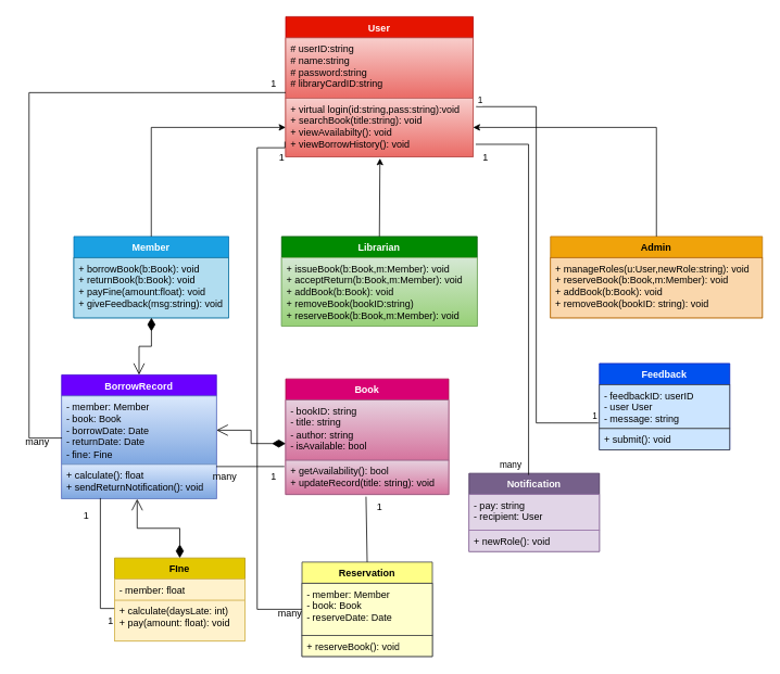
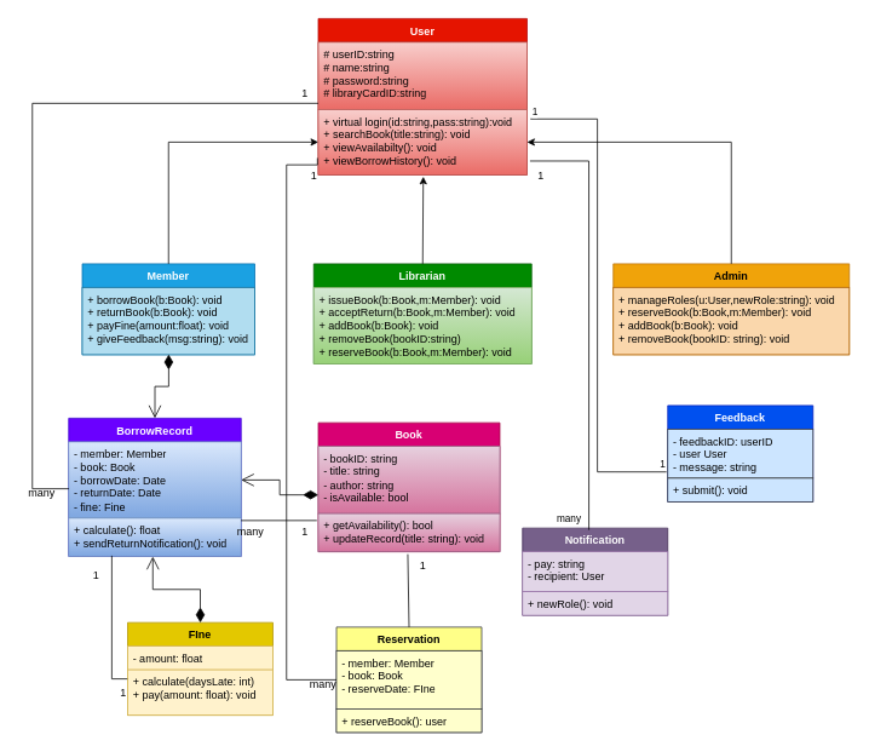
  <mxCell id="0" />
  <mxCell id="1" parent="0" />
  <mxCell id="2" value="User" style="swimlane;fontStyle=1;align=center;verticalAlign=top;childLayout=stackLayout;horizontal=1;startSize=26;horizontalStack=0;resizeParent=1;resizeParentMax=0;resizeLast=0;collapsible=1;marginBottom=0;whiteSpace=wrap;html=1;fillColor=#e51400;fontColor=#ffffff;strokeColor=#B20000;" parent="1" vertex="1"><mxGeometry x="350" y="20" width="230" height="172" as="geometry" /></mxCell>
  <mxCell id="3" value="# userID:string&lt;div&gt;# name:string&lt;/div&gt;&lt;div&gt;# password:string&lt;/div&gt;&lt;div&gt;# libraryCardID:string&lt;/div&gt;" style="text;strokeColor=#b85450;fillColor=#f8cecc;align=left;verticalAlign=top;spacingLeft=4;spacingRight=4;overflow=hidden;rotatable=0;points=[[0,0.5],[1,0.5]];portConstraint=eastwest;whiteSpace=wrap;html=1;gradientColor=#ea6b66;" parent="2" vertex="1"><mxGeometry y="26" width="230" height="74" as="geometry" /></mxCell>
  <mxCell id="4" value="+ virtual login(id:string,pass:string):void&lt;div&gt;+ searchBook(title:string): void&lt;/div&gt;&lt;div&gt;+ viewAvailabilty(): void&lt;/div&gt;&lt;div&gt;+ viewBorrowHistory(): void&lt;/div&gt;" style="text;strokeColor=#b85450;fillColor=#f8cecc;align=left;verticalAlign=top;spacingLeft=4;spacingRight=4;overflow=hidden;rotatable=0;points=[[0,0.5],[1,0.5]];portConstraint=eastwest;whiteSpace=wrap;html=1;gradientColor=#ea6b66;" parent="2" vertex="1"><mxGeometry y="100" width="230" height="72" as="geometry" /></mxCell>
  <mxCell id="5" value="BorrowRecord" style="swimlane;fontStyle=1;align=center;verticalAlign=top;childLayout=stackLayout;horizontal=1;startSize=26;horizontalStack=0;resizeParent=1;resizeParentMax=0;resizeLast=0;collapsible=1;marginBottom=0;whiteSpace=wrap;html=1;fillColor=#6a00ff;fontColor=#ffffff;strokeColor=#3700CC;" parent="1" vertex="1"><mxGeometry x="75" y="460" width="190" height="152" as="geometry" /></mxCell>
  <mxCell id="6" value="- member: Member&lt;div&gt;- book: Book&lt;/div&gt;&lt;div&gt;- borrowDate: Date&lt;/div&gt;&lt;div&gt;- returnDate: Date&lt;/div&gt;&lt;div&gt;- fine: Fine&lt;/div&gt;" style="text;strokeColor=#6c8ebf;fillColor=#dae8fc;align=left;verticalAlign=top;spacingLeft=4;spacingRight=4;overflow=hidden;rotatable=0;points=[[0,0.5],[1,0.5]];portConstraint=eastwest;whiteSpace=wrap;html=1;gradientColor=#7ea6e0;" parent="5" vertex="1"><mxGeometry y="26" width="190" height="84" as="geometry" /></mxCell>
  <mxCell id="7" value="+ calculate(): float&lt;div&gt;+ sendReturnNotification(): void&lt;/div&gt;" style="text;strokeColor=#6c8ebf;fillColor=#dae8fc;align=left;verticalAlign=top;spacingLeft=4;spacingRight=4;overflow=hidden;rotatable=0;points=[[0,0.5],[1,0.5]];portConstraint=eastwest;whiteSpace=wrap;html=1;gradientColor=#7ea6e0;" parent="5" vertex="1"><mxGeometry y="110" width="190" height="42" as="geometry" /></mxCell>
  <mxCell id="8" value="Librarian" style="swimlane;fontStyle=1;align=center;verticalAlign=top;childLayout=stackLayout;horizontal=1;startSize=26;horizontalStack=0;resizeParent=1;resizeParentMax=0;resizeLast=0;collapsible=1;marginBottom=0;whiteSpace=wrap;html=1;fillColor=#008a00;fontColor=#ffffff;strokeColor=#005700;" parent="1" vertex="1"><mxGeometry x="345" y="290" width="240" height="110" as="geometry" /></mxCell>
  <mxCell id="9" value="+ issueBook(b:Book,m:Member): void&lt;div&gt;+ acceptReturn(b:Book,m:Member): void&lt;/div&gt;&lt;div&gt;+ addBook(b:Book): void&lt;/div&gt;&lt;div&gt;+ removeBook(bookID:string)&lt;/div&gt;&lt;div&gt;+ reserveBook(b:Book,m:Member): void&lt;/div&gt;" style="text;strokeColor=#82b366;fillColor=#d5e8d4;align=left;verticalAlign=top;spacingLeft=4;spacingRight=4;overflow=hidden;rotatable=0;points=[[0,0.5],[1,0.5]];portConstraint=eastwest;whiteSpace=wrap;html=1;gradientColor=#97d077;" parent="8" vertex="1"><mxGeometry y="26" width="240" height="84" as="geometry" /></mxCell>
  <mxCell id="10" value="FIne" style="swimlane;fontStyle=1;align=center;verticalAlign=top;childLayout=stackLayout;horizontal=1;startSize=26;horizontalStack=0;resizeParent=1;resizeParentMax=0;resizeLast=0;collapsible=1;marginBottom=0;whiteSpace=wrap;html=1;fillColor=#e3c800;fontColor=#000000;strokeColor=#B09500;" parent="1" vertex="1"><mxGeometry x="140" y="685" width="160" height="102" as="geometry" /></mxCell>
- <mxCell id="11" value="- member: float" style="text;strokeColor=#d6b656;fillColor=#fff2cc;align=left;verticalAlign=top;spacingLeft=4;spacingRight=4;overflow=hidden;rotatable=0;points=[[0,0.5],[1,0.5]];portConstraint=eastwest;whiteSpace=wrap;html=1;" parent="10" vertex="1"><mxGeometry y="26" width="160" height="26" as="geometry" /></mxCell>
+ <mxCell id="11" value="- amount: float" style="text;strokeColor=#d6b656;fillColor=#fff2cc;align=left;verticalAlign=top;spacingLeft=4;spacingRight=4;overflow=hidden;rotatable=0;points=[[0,0.5],[1,0.5]];portConstraint=eastwest;whiteSpace=wrap;html=1;" parent="10" vertex="1"><mxGeometry y="26" width="160" height="26" as="geometry" /></mxCell>
  <mxCell id="12" value="+ calculate(daysLate: int)&lt;div&gt;+ pay(amount: float): void&lt;/div&gt;" style="text;strokeColor=#d6b656;fillColor=#fff2cc;align=left;verticalAlign=top;spacingLeft=4;spacingRight=4;overflow=hidden;rotatable=0;points=[[0,0.5],[1,0.5]];portConstraint=eastwest;whiteSpace=wrap;html=1;" parent="10" vertex="1"><mxGeometry y="52" width="160" height="50" as="geometry" /></mxCell>
  <mxCell id="13" value="Admin" style="swimlane;fontStyle=1;align=center;verticalAlign=top;childLayout=stackLayout;horizontal=1;startSize=26;horizontalStack=0;resizeParent=1;resizeParentMax=0;resizeLast=0;collapsible=1;marginBottom=0;whiteSpace=wrap;html=1;fillColor=#f0a30a;fontColor=#000000;strokeColor=#BD7000;" parent="1" vertex="1"><mxGeometry x="675" y="290" width="260" height="100" as="geometry" /></mxCell>
  <mxCell id="14" value="+ manageRoles(u:User,newRole:string): void&lt;div&gt;+ reserveBook(b:Book,m:Member): void&lt;/div&gt;&lt;div&gt;+ addBook(b:Book): void&lt;/div&gt;&lt;div&gt;+ removeBook(bookID: string): void&lt;/div&gt;" style="text;strokeColor=#b46504;fillColor=#fad7ac;align=left;verticalAlign=top;spacingLeft=4;spacingRight=4;overflow=hidden;rotatable=0;points=[[0,0.5],[1,0.5]];portConstraint=eastwest;whiteSpace=wrap;html=1;" parent="13" vertex="1"><mxGeometry y="26" width="260" height="74" as="geometry" /></mxCell>
  <mxCell id="15" value="Reservation" style="swimlane;fontStyle=1;align=center;verticalAlign=top;childLayout=stackLayout;horizontal=1;startSize=26;horizontalStack=0;resizeParent=1;resizeParentMax=0;resizeLast=0;collapsible=1;marginBottom=0;whiteSpace=wrap;html=1;fillColor=#ffff88;strokeColor=#36393d;" parent="1" vertex="1"><mxGeometry x="370" y="690" width="160" height="116" as="geometry" /></mxCell>
- <mxCell id="16" value="- member: Member&lt;div&gt;- book: Book&lt;/div&gt;&lt;div&gt;- reserveDate: Date&lt;/div&gt;" style="text;strokeColor=#36393d;fillColor=#FFFFCC;align=left;verticalAlign=top;spacingLeft=4;spacingRight=4;overflow=hidden;rotatable=0;points=[[0,0.5],[1,0.5]];portConstraint=eastwest;whiteSpace=wrap;html=1;" parent="15" vertex="1"><mxGeometry y="26" width="160" height="64" as="geometry" /></mxCell>
- <mxCell id="17" value="+ reserveBook(): void" style="text;strokeColor=#36393d;fillColor=#FFFFCC;align=left;verticalAlign=top;spacingLeft=4;spacingRight=4;overflow=hidden;rotatable=0;points=[[0,0.5],[1,0.5]];portConstraint=eastwest;whiteSpace=wrap;html=1;" parent="15" vertex="1"><mxGeometry y="90" width="160" height="26" as="geometry" /></mxCell>
+ <mxCell id="16" value="- member: Member&lt;div&gt;- book: Book&lt;/div&gt;&lt;div&gt;- reserveDate: FIne&lt;/div&gt;" style="text;strokeColor=#36393d;fillColor=#FFFFCC;align=left;verticalAlign=top;spacingLeft=4;spacingRight=4;overflow=hidden;rotatable=0;points=[[0,0.5],[1,0.5]];portConstraint=eastwest;whiteSpace=wrap;html=1;" parent="15" vertex="1"><mxGeometry y="26" width="160" height="64" as="geometry" /></mxCell>
+ <mxCell id="17" value="+ reserveBook(): user" style="text;strokeColor=#36393d;fillColor=#FFFFCC;align=left;verticalAlign=top;spacingLeft=4;spacingRight=4;overflow=hidden;rotatable=0;points=[[0,0.5],[1,0.5]];portConstraint=eastwest;whiteSpace=wrap;html=1;" parent="15" vertex="1"><mxGeometry y="90" width="160" height="26" as="geometry" /></mxCell>
  <mxCell id="18" value="Notification" style="swimlane;fontStyle=1;align=center;verticalAlign=top;childLayout=stackLayout;horizontal=1;startSize=26;horizontalStack=0;resizeParent=1;resizeParentMax=0;resizeLast=0;collapsible=1;marginBottom=0;whiteSpace=wrap;html=1;fillColor=#76608a;fontColor=#ffffff;strokeColor=#432D57;" parent="1" vertex="1"><mxGeometry x="575" y="581" width="160" height="96" as="geometry" /></mxCell>
  <mxCell id="19" value="- pay: string&lt;div&gt;- recipient: User&lt;/div&gt;" style="text;strokeColor=#9673a6;fillColor=#e1d5e7;align=left;verticalAlign=top;spacingLeft=4;spacingRight=4;overflow=hidden;rotatable=0;points=[[0,0.5],[1,0.5]];portConstraint=eastwest;whiteSpace=wrap;html=1;" parent="18" vertex="1"><mxGeometry y="26" width="160" height="44" as="geometry" /></mxCell>
  <mxCell id="20" value="+ newRole(): void" style="text;strokeColor=#9673a6;fillColor=#e1d5e7;align=left;verticalAlign=top;spacingLeft=4;spacingRight=4;overflow=hidden;rotatable=0;points=[[0,0.5],[1,0.5]];portConstraint=eastwest;whiteSpace=wrap;html=1;" parent="18" vertex="1"><mxGeometry y="70" width="160" height="26" as="geometry" /></mxCell>
  <mxCell id="21" value="Feedback" style="swimlane;fontStyle=1;align=center;verticalAlign=top;childLayout=stackLayout;horizontal=1;startSize=26;horizontalStack=0;resizeParent=1;resizeParentMax=0;resizeLast=0;collapsible=1;marginBottom=0;whiteSpace=wrap;html=1;fillColor=#0050ef;fontColor=#ffffff;strokeColor=#001DBC;" parent="1" vertex="1"><mxGeometry x="735" y="446" width="160" height="106" as="geometry" /></mxCell>
  <mxCell id="22" value="- feedbackID: userID&lt;div&gt;- user User&lt;/div&gt;&lt;div&gt;- message: string&lt;/div&gt;" style="text;strokeColor=#36393d;fillColor=#cce5ff;align=left;verticalAlign=top;spacingLeft=4;spacingRight=4;overflow=hidden;rotatable=0;points=[[0,0.5],[1,0.5]];portConstraint=eastwest;whiteSpace=wrap;html=1;" parent="21" vertex="1"><mxGeometry y="26" width="160" height="54" as="geometry" /></mxCell>
  <mxCell id="23" value="+ submit(): void" style="text;strokeColor=#36393d;fillColor=#cce5ff;align=left;verticalAlign=top;spacingLeft=4;spacingRight=4;overflow=hidden;rotatable=0;points=[[0,0.5],[1,0.5]];portConstraint=eastwest;whiteSpace=wrap;html=1;" parent="21" vertex="1"><mxGeometry y="80" width="160" height="26" as="geometry" /></mxCell>
  <mxCell id="24" value="Book" style="swimlane;fontStyle=1;align=center;verticalAlign=top;childLayout=stackLayout;horizontal=1;startSize=26;horizontalStack=0;resizeParent=1;resizeParentMax=0;resizeLast=0;collapsible=1;marginBottom=0;whiteSpace=wrap;html=1;fillColor=#d80073;fontColor=#ffffff;strokeColor=#A50040;" parent="1" vertex="1"><mxGeometry x="350" y="465" width="200" height="142" as="geometry" /></mxCell>
  <mxCell id="25" value="- bookID: string&lt;div&gt;- title: string&lt;/div&gt;&lt;div&gt;- author: string&lt;/div&gt;&lt;div&gt;- isAvailable: bool&lt;/div&gt;" style="text;strokeColor=#996185;fillColor=#e6d0de;align=left;verticalAlign=top;spacingLeft=4;spacingRight=4;overflow=hidden;rotatable=0;points=[[0,0.5],[1,0.5]];portConstraint=eastwest;whiteSpace=wrap;html=1;gradientColor=#d5739d;" parent="24" vertex="1"><mxGeometry y="26" width="200" height="74" as="geometry" /></mxCell>
  <mxCell id="26" value="+ getAvailability(): bool&lt;div&gt;+ updateRecord(title: string): void&lt;/div&gt;" style="text;strokeColor=#996185;fillColor=#e6d0de;align=left;verticalAlign=top;spacingLeft=4;spacingRight=4;overflow=hidden;rotatable=0;points=[[0,0.5],[1,0.5]];portConstraint=eastwest;whiteSpace=wrap;html=1;gradientColor=#d5739d;" parent="24" vertex="1"><mxGeometry y="100" width="200" height="42" as="geometry" /></mxCell>
  <mxCell id="27" value="Member" style="swimlane;fontStyle=1;align=center;verticalAlign=top;childLayout=stackLayout;horizontal=1;startSize=26;horizontalStack=0;resizeParent=1;resizeParentMax=0;resizeLast=0;collapsible=1;marginBottom=0;whiteSpace=wrap;html=1;fillColor=#1ba1e2;fontColor=#ffffff;strokeColor=#006EAF;" parent="1" vertex="1"><mxGeometry x="90" y="290" width="190" height="100" as="geometry" /></mxCell>
  <mxCell id="28" value="+ borrowBook(b:Book): void&lt;div&gt;+ returnBook(b:Book): void&lt;/div&gt;&lt;div&gt;+ payFine(amount:float): void&lt;/div&gt;&lt;div&gt;+ giveFeedback(msg:string): void&lt;/div&gt;" style="text;strokeColor=#10739e;fillColor=#b1ddf0;align=left;verticalAlign=top;spacingLeft=4;spacingRight=4;overflow=hidden;rotatable=0;points=[[0,0.5],[1,0.5]];portConstraint=eastwest;whiteSpace=wrap;html=1;" parent="27" vertex="1"><mxGeometry y="26" width="190" height="74" as="geometry" /></mxCell>
  <mxCell id="29" value="" style="endArrow=classic;html=1;rounded=0;exitX=0.5;exitY=0;exitDx=0;exitDy=0;entryX=0;entryY=0.5;entryDx=0;entryDy=0;edgeStyle=orthogonalEdgeStyle;" parent="1" source="27" target="4" edge="1"><mxGeometry width="50" height="50" relative="1" as="geometry"><mxPoint x="215" y="210" as="sourcePoint" /><mxPoint x="265" y="160" as="targetPoint" /></mxGeometry></mxCell>
  <mxCell id="30" value="" style="endArrow=classic;html=1;rounded=0;exitX=0.5;exitY=0;exitDx=0;exitDy=0;entryX=0.503;entryY=1.028;entryDx=0;entryDy=0;entryPerimeter=0;" parent="1" source="8" target="4" edge="1"><mxGeometry width="50" height="50" relative="1" as="geometry"><mxPoint x="435" y="280" as="sourcePoint" /><mxPoint x="485" y="230" as="targetPoint" /></mxGeometry></mxCell>
  <mxCell id="31" value="" style="endArrow=classic;html=1;rounded=0;exitX=0.5;exitY=0;exitDx=0;exitDy=0;entryX=1;entryY=0.5;entryDx=0;entryDy=0;edgeStyle=orthogonalEdgeStyle;" parent="1" source="13" target="4" edge="1"><mxGeometry width="50" height="50" relative="1" as="geometry"><mxPoint x="715" y="190" as="sourcePoint" /><mxPoint x="765" y="140" as="targetPoint" /></mxGeometry></mxCell>
  <mxCell id="32" value="" style="endArrow=open;html=1;endSize=12;startArrow=diamondThin;startSize=14;startFill=1;edgeStyle=orthogonalEdgeStyle;align=left;verticalAlign=bottom;rounded=0;entryX=0.5;entryY=0;entryDx=0;entryDy=0;exitX=0.501;exitY=0.997;exitDx=0;exitDy=0;exitPerimeter=0;" parent="1" source="28" target="5" edge="1"><mxGeometry x="-1" y="3" relative="1" as="geometry"><mxPoint x="80" y="410" as="sourcePoint" /><mxPoint x="240" y="410" as="targetPoint" /></mxGeometry></mxCell>
  <mxCell id="33" value="" style="endArrow=open;html=1;endSize=12;startArrow=diamondThin;startSize=14;startFill=1;edgeStyle=orthogonalEdgeStyle;align=left;verticalAlign=bottom;rounded=0;exitX=0;exitY=0.722;exitDx=0;exitDy=0;exitPerimeter=0;entryX=1;entryY=0.5;entryDx=0;entryDy=0;" parent="1" source="25" target="6" edge="1"><mxGeometry x="-0.91" y="-14" relative="1" as="geometry"><mxPoint x="305" y="690" as="sourcePoint" /><mxPoint x="465" y="690" as="targetPoint" /><mxPoint as="offset" /></mxGeometry></mxCell>
  <mxCell id="34" value="" style="endArrow=open;html=1;endSize=12;startArrow=diamondThin;startSize=14;startFill=1;edgeStyle=orthogonalEdgeStyle;align=left;verticalAlign=bottom;rounded=0;entryX=0.488;entryY=1.01;entryDx=0;entryDy=0;entryPerimeter=0;exitX=0.5;exitY=0;exitDx=0;exitDy=0;" parent="1" source="10" target="7" edge="1"><mxGeometry x="-1" y="3" relative="1" as="geometry"><mxPoint x="65" y="670" as="sourcePoint" /><mxPoint y="670" as="targetPoint" x="225" /></mxGeometry></mxCell>
  <mxCell id="35" value="" style="endArrow=none;html=1;edgeStyle=orthogonalEdgeStyle;rounded=0;exitX=1.016;exitY=0.146;exitDx=0;exitDy=0;exitPerimeter=0;entryX=-0.009;entryY=0.873;entryDx=0;entryDy=0;entryPerimeter=0;" parent="1" source="4" target="22" edge="1"><mxGeometry relative="1" as="geometry"><mxPoint x="615" y="230" as="sourcePoint" /><mxPoint x="775" y="230" as="targetPoint" /></mxGeometry></mxCell>
  <mxCell id="36" value="1" style="edgeLabel;resizable=0;html=1;align=left;verticalAlign=bottom;" parent="35" connectable="0" vertex="1"><mxGeometry x="-1" relative="1" as="geometry" /></mxCell>
  <mxCell id="37" value="1" style="edgeLabel;resizable=0;html=1;align=right;verticalAlign=bottom;" parent="35" connectable="0" vertex="1"><mxGeometry x="1" relative="1" as="geometry" /></mxCell>
  <mxCell id="38" value="" style="endArrow=none;html=1;rounded=0;entryX=0.25;entryY=0.985;entryDx=0;entryDy=0;entryPerimeter=0;exitX=-0.002;exitY=0.2;exitDx=0;exitDy=0;exitPerimeter=0;edgeStyle=orthogonalEdgeStyle;" parent="1" source="12" target="7" edge="1"><mxGeometry width="50" height="50" relative="1" as="geometry"><mxPoint x="-5" y="710" as="sourcePoint" /><mxPoint x="45" y="660" as="targetPoint" /></mxGeometry></mxCell>
  <mxCell id="39" value="1" style="text;html=1;align=center;verticalAlign=middle;resizable=0;points=[];autosize=1;strokeColor=none;fillColor=none;" parent="1" vertex="1"><mxGeometry x="90" y="618" width="30" height="30" as="geometry" /></mxCell>
  <mxCell id="40" value="" style="endArrow=none;html=1;rounded=0;entryX=0;entryY=0.909;entryDx=0;entryDy=0;entryPerimeter=0;exitX=0.002;exitY=0.615;exitDx=0;exitDy=0;exitPerimeter=0;edgeStyle=orthogonalEdgeStyle;" parent="1" source="6" target="3" edge="1"><mxGeometry width="50" height="50" relative="1" as="geometry"><mxPoint x="125" y="170" as="sourcePoint" /><mxPoint x="175" y="120" as="targetPoint" /><Array as="points"><mxPoint x="75" y="538" /><mxPoint x="35" y="538" /><mxPoint x="35" y="113" /></Array></mxGeometry></mxCell>
  <mxCell id="41" value="many" style="text;html=1;align=center;verticalAlign=middle;resizable=0;points=[];autosize=1;strokeColor=none;fillColor=none;" parent="1" vertex="1"><mxGeometry x="20" y="528" width="50" height="30" as="geometry" /></mxCell>
  <mxCell id="42" value="1" style="text;html=1;align=center;verticalAlign=middle;resizable=0;points=[];autosize=1;strokeColor=none;fillColor=none;" parent="1" vertex="1"><mxGeometry x="320" y="88" width="30" height="30" as="geometry" /></mxCell>
  <mxCell id="43" value="" style="endArrow=none;html=1;rounded=0;entryX=1.014;entryY=0.789;entryDx=0;entryDy=0;entryPerimeter=0;exitX=0.457;exitY=0.021;exitDx=0;exitDy=0;exitPerimeter=0;edgeStyle=orthogonalEdgeStyle;" parent="1" source="18" target="4" edge="1"><mxGeometry width="50" height="50" relative="1" as="geometry"><mxPoint x="585" y="290" as="sourcePoint" /><mxPoint x="635" y="240" as="targetPoint" /></mxGeometry></mxCell>
  <mxCell id="44" value="many" style="edgeLabel;html=1;align=center;verticalAlign=middle;resizable=0;points=[];" parent="43" vertex="1" connectable="0"><mxGeometry x="-0.937" y="4" relative="1" as="geometry"><mxPoint x="-19" y="2" as="offset" /></mxGeometry></mxCell>
  <mxCell id="45" value="1" style="text;html=1;align=center;verticalAlign=middle;resizable=0;points=[];autosize=1;strokeColor=none;fillColor=none;" parent="1" vertex="1"><mxGeometry x="580" y="178" width="30" height="30" as="geometry" /></mxCell>
  <mxCell id="46" value="" style="endArrow=none;html=1;rounded=0;entryX=-0.008;entryY=0.182;entryDx=0;entryDy=0;entryPerimeter=0;exitX=0.999;exitY=0.063;exitDx=0;exitDy=0;exitPerimeter=0;" parent="1" source="7" target="26" edge="1"><mxGeometry width="50" height="50" relative="1" as="geometry"><mxPoint x="255" y="670" as="sourcePoint" /><mxPoint x="305" y="620" as="targetPoint" /></mxGeometry></mxCell>
  <mxCell id="47" value="many" style="text;html=1;align=center;verticalAlign=middle;resizable=0;points=[];autosize=1;strokeColor=none;fillColor=none;" parent="1" vertex="1"><mxGeometry x="250" y="570" width="50" height="30" as="geometry" /></mxCell>
  <mxCell id="48" value="1" style="text;html=1;align=center;verticalAlign=middle;resizable=0;points=[];autosize=1;strokeColor=none;fillColor=none;" parent="1" vertex="1"><mxGeometry x="320" y="570" width="30" height="30" as="geometry" /></mxCell>
  <mxCell id="49" value="" style="endArrow=none;html=1;rounded=0;entryX=0.493;entryY=1.064;entryDx=0;entryDy=0;entryPerimeter=0;exitX=0.5;exitY=0;exitDx=0;exitDy=0;" parent="1" source="15" target="26" edge="1"><mxGeometry width="50" height="50" relative="1" as="geometry"><mxPoint x="385" y="700" as="sourcePoint" /><mxPoint x="435" y="650" as="targetPoint" /></mxGeometry></mxCell>
  <mxCell id="50" value="1" style="text;html=1;align=center;verticalAlign=middle;resizable=0;points=[];autosize=1;strokeColor=none;fillColor=none;" parent="1" vertex="1"><mxGeometry x="450" y="608" width="30" height="30" as="geometry" /></mxCell>
  <mxCell id="51" value="" style="endArrow=none;html=1;rounded=0;entryX=-0.004;entryY=0.743;entryDx=0;entryDy=0;entryPerimeter=0;edgeStyle=orthogonalEdgeStyle;exitX=0;exitY=0.5;exitDx=0;exitDy=0;" parent="1" source="16" target="4" edge="1"><mxGeometry width="50" height="50" relative="1" as="geometry"><mxPoint x="255" y="280" as="sourcePoint" /><mxPoint x="305" y="230" as="targetPoint" /><Array as="points"><mxPoint x="315" y="748" /><mxPoint x="315" y="181" /></Array></mxGeometry></mxCell>
  <mxCell id="52" value="1" style="text;html=1;align=center;verticalAlign=middle;resizable=0;points=[];autosize=1;strokeColor=none;fillColor=none;" parent="1" vertex="1"><mxGeometry x="120" y="748" width="30" height="30" as="geometry" /></mxCell>
  <mxCell id="53" value="many" style="text;html=1;align=center;verticalAlign=middle;resizable=0;points=[];autosize=1;strokeColor=none;fillColor=none;" parent="1" vertex="1"><mxGeometry x="330" y="738" width="50" height="30" as="geometry" /></mxCell>
  <mxCell id="54" value="1" style="text;html=1;align=center;verticalAlign=middle;resizable=0;points=[];autosize=1;strokeColor=none;fillColor=none;" parent="1" vertex="1"><mxGeometry x="330" y="178" width="30" height="30" as="geometry" /></mxCell>
